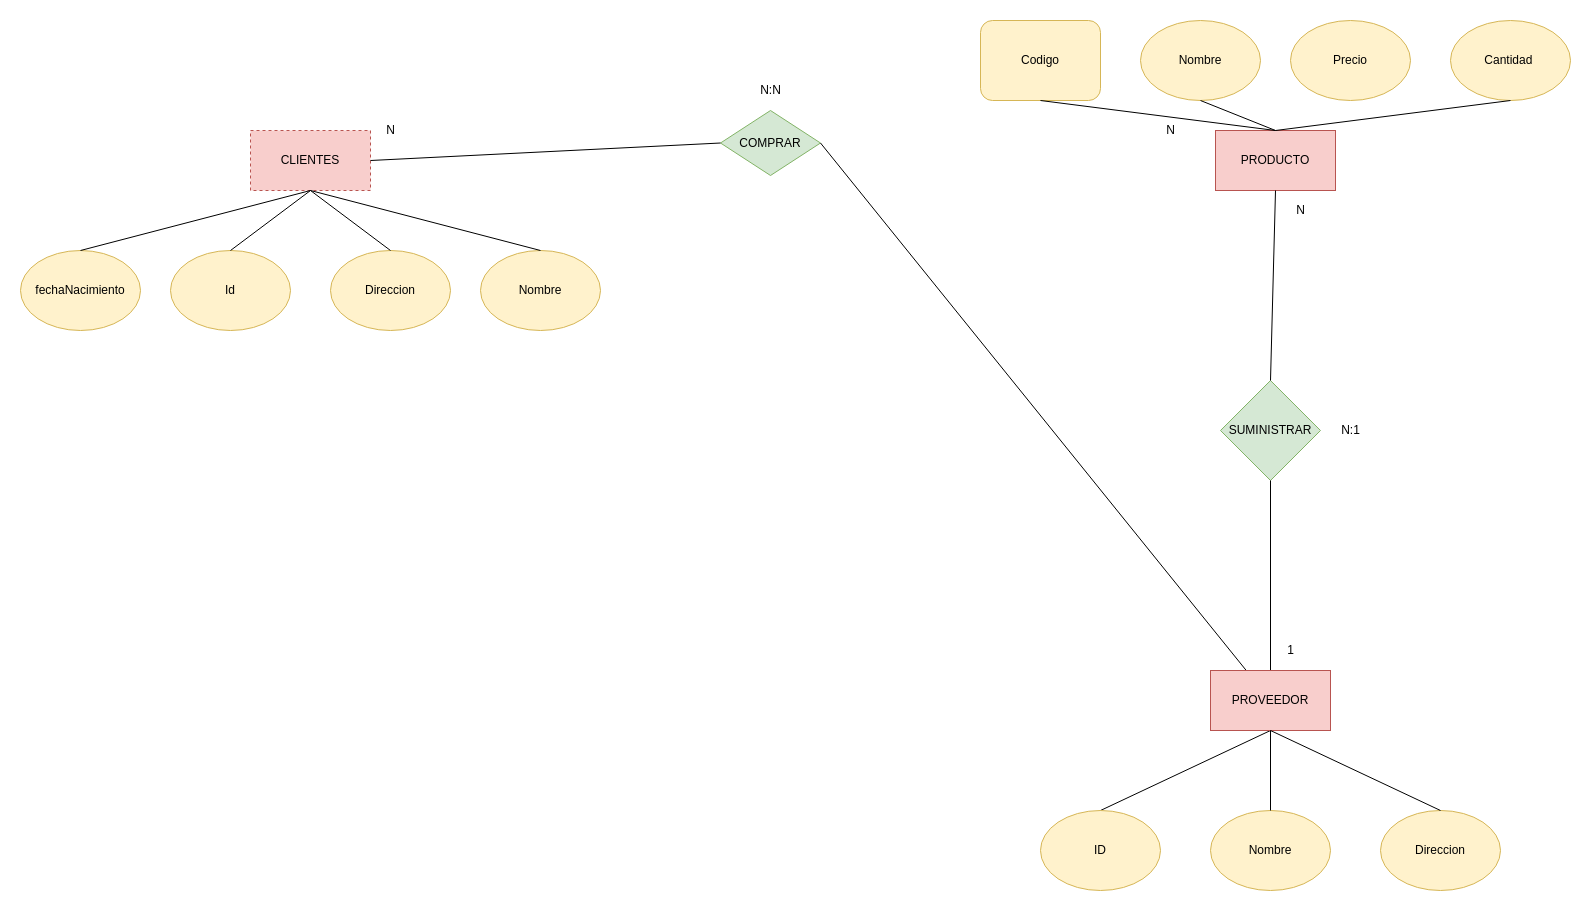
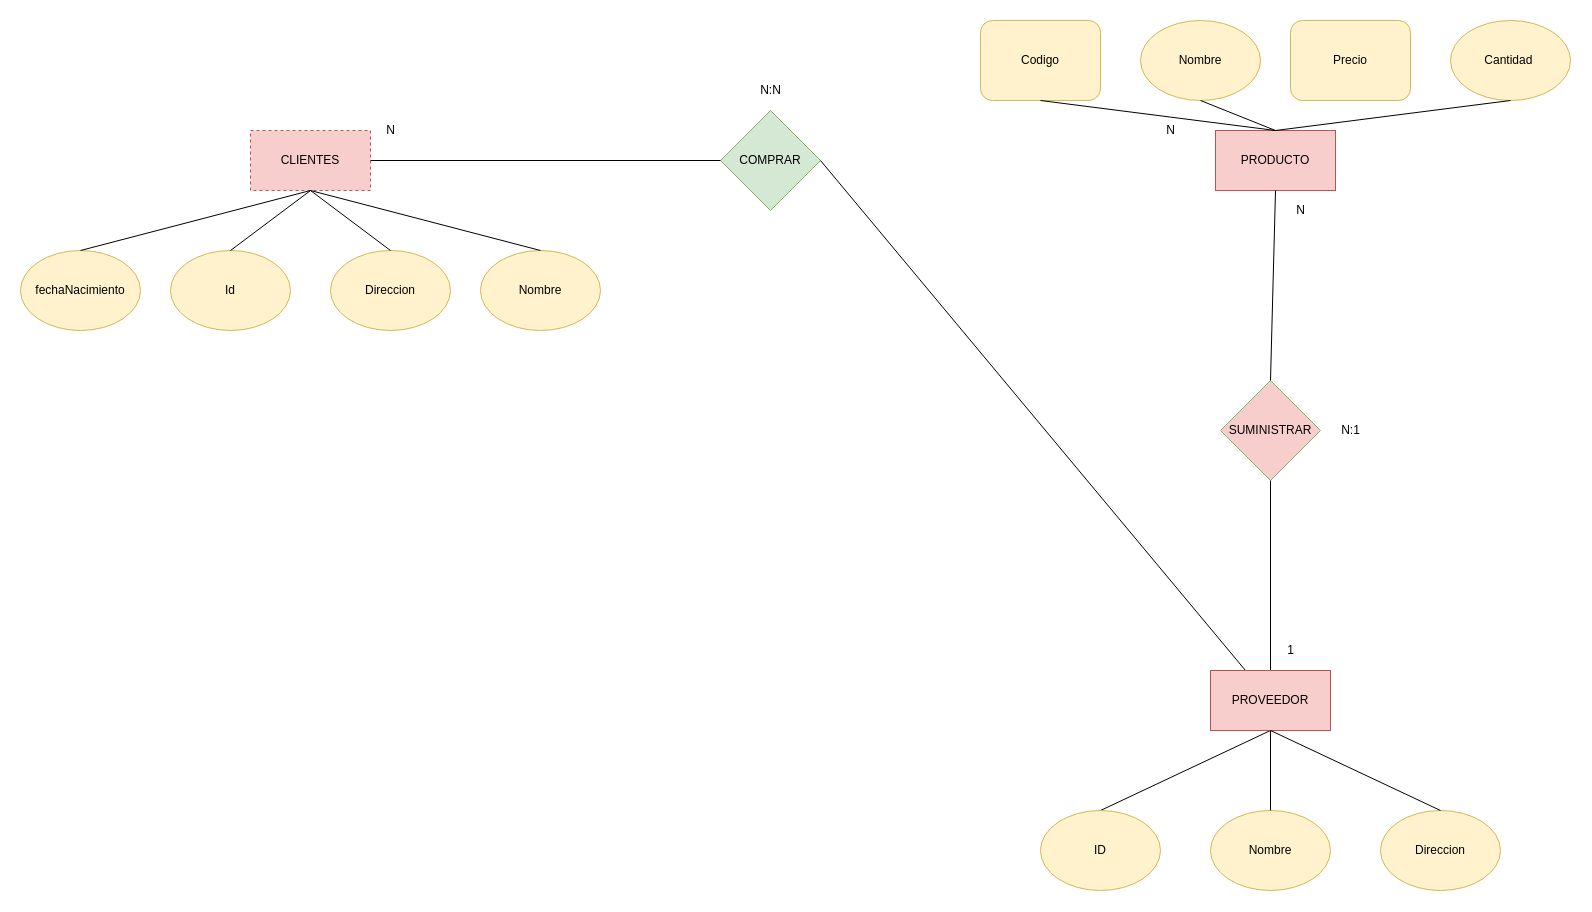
  <mxCell id="0" />
  <mxCell id="1" parent="0" />
  <mxCell id="2" value="PRODUCTO" style="rounded=0;whiteSpace=wrap;html=1;fillColor=#f8cecc;strokeColor=#b85450;" vertex="1" parent="1"><mxGeometry x="1215" y="130" width="120" height="60" as="geometry" /></mxCell>
  <mxCell id="3" value="CLIENTES" style="rounded=0;whiteSpace=wrap;html=1;fillColor=#f8cecc;strokeColor=#b85450;dashed=1;" vertex="1" parent="1"><mxGeometry x="250" y="130" width="120" height="60" as="geometry" /></mxCell>
  <mxCell id="4" value="Nombre" style="ellipse;whiteSpace=wrap;html=1;fillColor=#fff2cc;strokeColor=#d6b656;" vertex="1" parent="1"><mxGeometry x="480" y="250" width="120" height="80" as="geometry" /></mxCell>
  <mxCell id="5" value="Direccion" style="ellipse;whiteSpace=wrap;html=1;fillColor=#fff2cc;strokeColor=#d6b656;" vertex="1" parent="1"><mxGeometry x="330" y="250" width="120" height="80" as="geometry" /></mxCell>
  <mxCell id="6" value="Id" style="ellipse;whiteSpace=wrap;html=1;fillColor=#fff2cc;strokeColor=#d6b656;" vertex="1" parent="1"><mxGeometry x="170" y="250" width="120" height="80" as="geometry" /></mxCell>
  <mxCell id="7" value="fechaNacimiento" style="ellipse;whiteSpace=wrap;html=1;fillColor=#fff2cc;strokeColor=#d6b656;" vertex="1" parent="1"><mxGeometry x="20" y="250" width="120" height="80" as="geometry" /></mxCell>
  <mxCell id="8" value="Codigo" style="whiteSpace=wrap;html=1;fillColor=#fff2cc;strokeColor=#d6b656;rounded=1;" vertex="1" parent="1"><mxGeometry x="980" y="20" width="120" height="80" as="geometry" /></mxCell>
  <mxCell id="9" value="Cantidad&amp;nbsp;" style="ellipse;whiteSpace=wrap;html=1;fillColor=#fff2cc;strokeColor=#d6b656;" vertex="1" parent="1"><mxGeometry x="1450" y="20" width="120" height="80" as="geometry" /></mxCell>
- <mxCell id="10" value="Precio" style="ellipse;whiteSpace=wrap;html=1;fillColor=#fff2cc;strokeColor=#d6b656;" vertex="1" parent="1"><mxGeometry x="1290" y="20" width="120" height="80" as="geometry" /></mxCell>
+ <mxCell id="10" value="Precio" style="whiteSpace=wrap;html=1;fillColor=#fff2cc;strokeColor=#d6b656;rounded=1;" vertex="1" parent="1"><mxGeometry x="1290" y="20" width="120" height="80" as="geometry" /></mxCell>
  <mxCell id="11" value="Nombre" style="ellipse;whiteSpace=wrap;html=1;fillColor=#fff2cc;strokeColor=#d6b656;" vertex="1" parent="1"><mxGeometry x="1140" y="20" width="120" height="80" as="geometry" /></mxCell>
  <mxCell id="12" value="" style="endArrow=none;html=1;rounded=0;entryX=0.5;entryY=1;entryDx=0;entryDy=0;" edge="1" parent="1" target="3"><mxGeometry width="50" height="50" relative="1" as="geometry"><mxPoint x="540" y="250" as="sourcePoint" /><mxPoint x="590" y="200" as="targetPoint" /></mxGeometry></mxCell>
  <mxCell id="13" value="" style="endArrow=none;html=1;rounded=0;entryX=0.5;entryY=1;entryDx=0;entryDy=0;" edge="1" parent="1" target="3"><mxGeometry width="50" height="50" relative="1" as="geometry"><mxPoint x="390" y="250" as="sourcePoint" /><mxPoint x="440" y="200" as="targetPoint" /></mxGeometry></mxCell>
  <mxCell id="14" value="" style="endArrow=none;html=1;rounded=0;entryX=0.5;entryY=1;entryDx=0;entryDy=0;" edge="1" parent="1" target="3"><mxGeometry width="50" height="50" relative="1" as="geometry"><mxPoint x="230" y="250" as="sourcePoint" /><mxPoint x="300" y="190" as="targetPoint" /></mxGeometry></mxCell>
  <mxCell id="15" value="" style="endArrow=none;html=1;rounded=0;entryX=0.5;entryY=1;entryDx=0;entryDy=0;" edge="1" parent="1" target="3"><mxGeometry width="50" height="50" relative="1" as="geometry"><mxPoint x="80" y="250" as="sourcePoint" /><mxPoint x="130" y="200" as="targetPoint" /></mxGeometry></mxCell>
  <mxCell id="16" value="" style="endArrow=none;html=1;rounded=0;entryX=0.5;entryY=0;entryDx=0;entryDy=0;exitX=0.5;exitY=1;exitDx=0;exitDy=0;" edge="1" parent="1" target="2"><mxGeometry width="50" height="50" relative="1" as="geometry"><mxPoint x="1510" y="100" as="sourcePoint" /><mxPoint x="1275" y="190" as="targetPoint" /></mxGeometry></mxCell>
  <mxCell id="17" value="" style="endArrow=none;html=1;rounded=0;entryX=0.5;entryY=0;entryDx=0;entryDy=0;exitX=0.5;exitY=1;exitDx=0;exitDy=0;" edge="1" parent="1" source="11" target="2"><mxGeometry width="50" height="50" relative="1" as="geometry"><mxPoint x="1205" y="250" as="sourcePoint" /><mxPoint x="1255" y="200" as="targetPoint" /></mxGeometry></mxCell>
  <mxCell id="18" value="" style="endArrow=none;html=1;rounded=0;entryX=0.5;entryY=0;entryDx=0;entryDy=0;exitX=0.5;exitY=1;exitDx=0;exitDy=0;" edge="1" parent="1" source="8" target="2"><mxGeometry width="50" height="50" relative="1" as="geometry"><mxPoint x="1045" y="250" as="sourcePoint" /><mxPoint x="1095" y="200" as="targetPoint" /></mxGeometry></mxCell>
- <mxCell id="19" value="SUMINISTRAR" style="rhombus;whiteSpace=wrap;html=1;fillColor=#d5e8d4;strokeColor=#82b366;" vertex="1" parent="1"><mxGeometry x="1220" y="380" width="100" height="100" as="geometry" /></mxCell>
- <mxCell id="20" value="COMPRAR" style="rhombus;whiteSpace=wrap;html=1;fillColor=#d5e8d4;strokeColor=#82b366;" vertex="1" parent="1"><mxGeometry x="720" y="110" width="100" height="65" as="geometry" /></mxCell>
+ <mxCell id="19" value="SUMINISTRAR" style="rhombus;whiteSpace=wrap;html=1;fillColor=#f8cecc;strokeColor=#82b366;" vertex="1" parent="1"><mxGeometry x="1220" y="380" width="100" height="100" as="geometry" /></mxCell>
+ <mxCell id="20" value="COMPRAR" style="rhombus;whiteSpace=wrap;html=1;fillColor=#d5e8d4;strokeColor=#82b366;" vertex="1" parent="1"><mxGeometry x="720" y="110" width="100" height="100" as="geometry" /></mxCell>
  <mxCell id="21" value="" style="endArrow=none;html=1;rounded=0;exitX=1;exitY=0.5;exitDx=0;exitDy=0;entryX=0;entryY=0.5;entryDx=0;entryDy=0;" edge="1" parent="1" source="3" target="20"><mxGeometry width="50" height="50" relative="1" as="geometry"><mxPoint x="790" y="170" as="sourcePoint" /><mxPoint x="840" y="120" as="targetPoint" /></mxGeometry></mxCell>
  <mxCell id="22" value="" style="endArrow=none;html=1;rounded=0;exitX=0.5;exitY=1;exitDx=0;exitDy=0;entryX=0.5;entryY=0;entryDx=0;entryDy=0;" edge="1" parent="1" source="2" target="19"><mxGeometry width="50" height="50" relative="1" as="geometry"><mxPoint x="1114" y="340" as="sourcePoint" /><mxPoint x="1270" y="380" as="targetPoint" /></mxGeometry></mxCell>
  <mxCell id="23" value="" style="endArrow=none;html=1;rounded=0;exitX=1;exitY=0.5;exitDx=0;exitDy=0;" edge="1" parent="1" source="20" target="26"><mxGeometry width="50" height="50" relative="1" as="geometry"><mxPoint x="790" y="170" as="sourcePoint" /><mxPoint x="840" y="120" as="targetPoint" /></mxGeometry></mxCell>
  <mxCell id="24" value="" style="endArrow=none;html=1;rounded=0;entryX=0.5;entryY=1;entryDx=0;entryDy=0;" edge="1" parent="1" target="26"><mxGeometry width="50" height="50" relative="1" as="geometry"><mxPoint x="1100" y="810" as="sourcePoint" /><mxPoint x="1150" y="760" as="targetPoint" /></mxGeometry></mxCell>
  <mxCell id="25" value="" style="endArrow=none;html=1;rounded=0;exitX=0.5;exitY=1;exitDx=0;exitDy=0;" edge="1" parent="1" source="19"><mxGeometry width="50" height="50" relative="1" as="geometry"><mxPoint x="880" y="570" as="sourcePoint" /><mxPoint x="1270" y="670" as="targetPoint" /></mxGeometry></mxCell>
  <mxCell id="26" value="PROVEEDOR" style="rounded=0;whiteSpace=wrap;html=1;fillColor=#f8cecc;strokeColor=#b85450;" vertex="1" parent="1"><mxGeometry x="1210" y="670" width="120" height="60" as="geometry" /></mxCell>
  <mxCell id="27" value="Direccion" style="ellipse;whiteSpace=wrap;html=1;fillColor=#fff2cc;strokeColor=#d6b656;" vertex="1" parent="1"><mxGeometry x="1380" y="810" width="120" height="80" as="geometry" /></mxCell>
  <mxCell id="28" value="Nombre" style="ellipse;whiteSpace=wrap;html=1;fillColor=#fff2cc;strokeColor=#d6b656;" vertex="1" parent="1"><mxGeometry x="1210" y="810" width="120" height="80" as="geometry" /></mxCell>
  <mxCell id="29" value="ID" style="ellipse;whiteSpace=wrap;html=1;fillColor=#fff2cc;strokeColor=#d6b656;" vertex="1" parent="1"><mxGeometry x="1040" y="810" width="120" height="80" as="geometry" /></mxCell>
  <mxCell id="30" value="" style="endArrow=none;html=1;rounded=0;entryX=0.5;entryY=1;entryDx=0;entryDy=0;exitX=0.5;exitY=0;exitDx=0;exitDy=0;" edge="1" parent="1" source="28" target="26"><mxGeometry width="50" height="50" relative="1" as="geometry"><mxPoint x="1120" y="770" as="sourcePoint" /><mxPoint x="1160" y="730" as="targetPoint" /></mxGeometry></mxCell>
  <mxCell id="31" value="" style="endArrow=none;html=1;rounded=0;entryX=0.5;entryY=1;entryDx=0;entryDy=0;exitX=0.5;exitY=0;exitDx=0;exitDy=0;" edge="1" parent="1" source="27" target="26"><mxGeometry width="50" height="50" relative="1" as="geometry"><mxPoint x="880" y="610" as="sourcePoint" /><mxPoint x="930" y="560" as="targetPoint" /></mxGeometry></mxCell>
  <mxCell id="32" value="N" style="text;html=1;align=center;verticalAlign=middle;resizable=0;points=[];autosize=1;strokeColor=none;fillColor=none;" vertex="1" parent="1"><mxGeometry x="380" y="120" width="20" height="20" as="geometry" /></mxCell>
  <mxCell id="33" value="N" style="text;html=1;align=center;verticalAlign=middle;resizable=0;points=[];autosize=1;strokeColor=none;fillColor=none;" vertex="1" parent="1"><mxGeometry x="1160" y="120" width="20" height="20" as="geometry" /></mxCell>
  <mxCell id="34" value="N" style="text;html=1;align=center;verticalAlign=middle;resizable=0;points=[];autosize=1;strokeColor=none;fillColor=none;" vertex="1" parent="1"><mxGeometry x="1290" y="200" width="20" height="20" as="geometry" /></mxCell>
  <mxCell id="35" value="1" style="text;html=1;align=center;verticalAlign=middle;resizable=0;points=[];autosize=1;strokeColor=none;fillColor=none;" vertex="1" parent="1"><mxGeometry x="1280" y="640" width="20" height="20" as="geometry" /></mxCell>
  <mxCell id="36" value="N:1" style="text;html=1;align=center;verticalAlign=middle;resizable=0;points=[];autosize=1;strokeColor=none;fillColor=none;" vertex="1" parent="1"><mxGeometry x="1335" y="420" width="30" height="20" as="geometry" /></mxCell>
  <mxCell id="37" value="N:N" style="text;html=1;align=center;verticalAlign=middle;resizable=0;points=[];autosize=1;strokeColor=none;fillColor=none;" vertex="1" parent="1"><mxGeometry x="755" y="80" width="30" height="20" as="geometry" /></mxCell>
